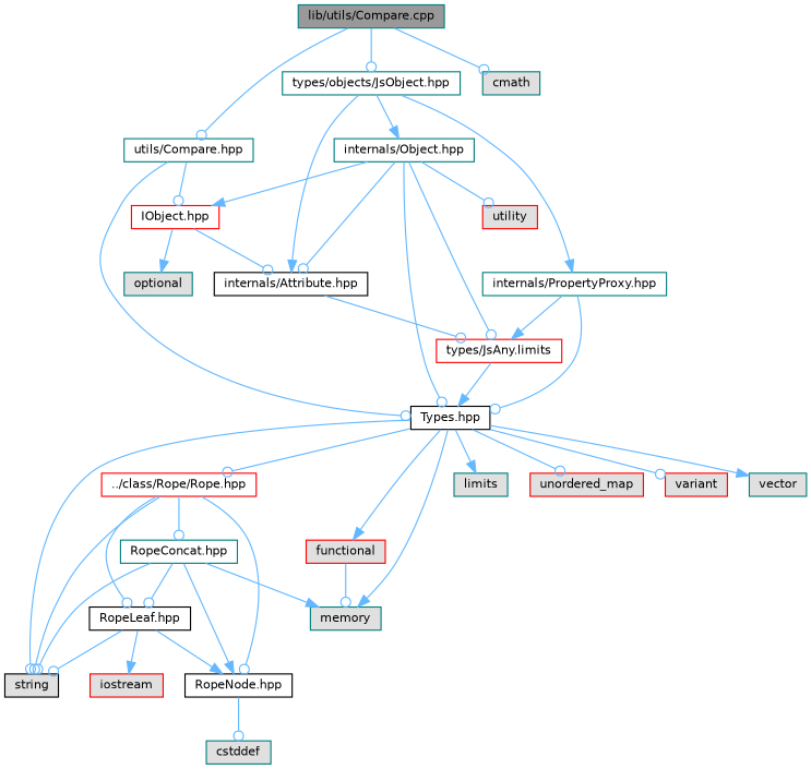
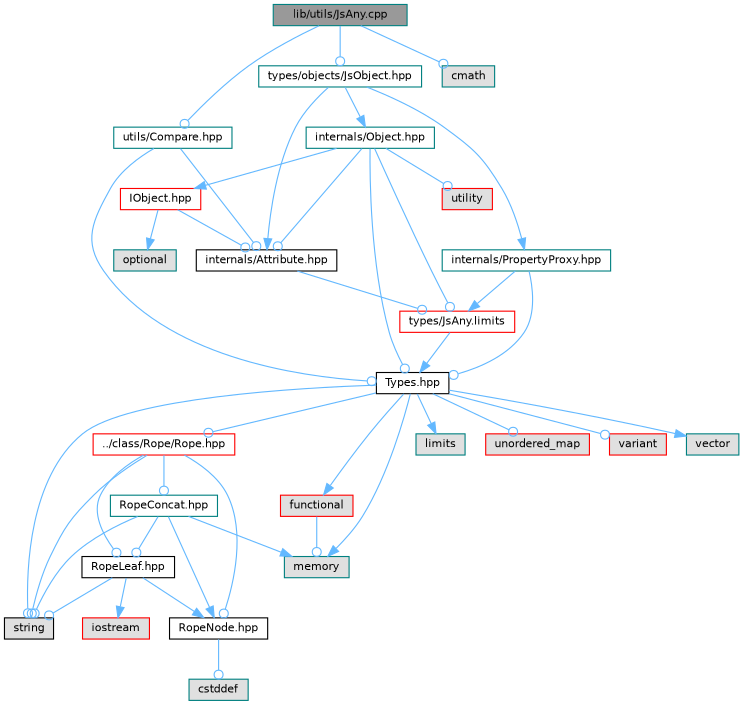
  digraph {
    node [color=teal fillcolor=white fontname=Helvetica fontsize=10 shape=box style=filled]
    edge [arrowhead=odot color=steelblue1 fontname=Helvetica fontsize=10 labelfontname=Helvetica labelfontsize=10 style=solid]
-   n1 [fillcolor=grey60 fontcolor=black height=0.2 label="lib/utils/Compare.cpp" width=0.4]
+   n1 [fillcolor=grey60 fontcolor=black height=0.2 label="lib/utils/JsAny.cpp" width=0.4]
    n2 [height=0.2 label="utils/Compare.hpp" width=0.4]
    n3 [height=0.2 label="types/objects/JsObject.hpp" width=0.4]
    n4 [fillcolor="#E0E0E0" height=0.2 label=cmath width=0.4]
    n5 [color=black height=0.2 label="internals/Attribute.hpp" width=0.4]
    n6 [color=black height=0.2 label="Types.hpp" width=0.4]
    n7 [height=0.2 label="internals/Object.hpp" width=0.4]
    n8 [height=0.2 label="internals/PropertyProxy.hpp" width=0.4]
    n9 [color=red height=0.2 label="types/JsAny.limits" width=0.4]
    n10 [color=red height=0.2 label="../class/Rope/Rope.hpp" width=0.4]
    n11 [color=black fillcolor="#E0E0E0" height=0.2 label=string width=0.4]
    n12 [fillcolor="#E0E0E0" height=0.2 label=memory width=0.4]
    n13 [color=red fillcolor="#E0E0E0" height=0.2 label=functional width=0.4]
    n14 [fillcolor="#E0E0E0" height=0.2 label=limits width=0.4]
    n15 [color=red fillcolor="#E0E0E0" height=0.2 label=unordered_map width=0.4]
    n16 [color=red fillcolor="#E0E0E0" height=0.2 label=variant width=0.4]
    n17 [fillcolor="#E0E0E0" height=0.2 label=vector width=0.4]
    n18 [height=0.2 label="RopeConcat.hpp" width=0.4]
    n19 [color=black height=0.2 label="RopeLeaf.hpp" width=0.4]
    n20 [color=black height=0.2 label="RopeNode.hpp" width=0.4]
    n21 [color=red fillcolor="#E0E0E0" height=0.2 label=iostream width=0.4]
    n22 [fillcolor="#E0E0E0" height=0.2 label=cstddef width=0.4]
    n23 [color=red height=0.2 label="IObject.hpp" width=0.4]
    n24 [color=red fillcolor="#E0E0E0" height=0.2 label=utility width=0.4]
    n25 [fillcolor="#E0E0E0" height=0.2 label=optional width=0.4]
    n1 -> n2
    n1 -> n3
    n1 -> n4
-   n2 -> n23
+   n2 -> n5
    n2 -> n6
    n3 -> n5 [arrowhead=normal]
    n3 -> n7 [arrowhead=normal]
    n3 -> n8 [arrowhead=normal]
    n5 -> n9
    n6 -> n10
    n6 -> n11
    n6 -> n12 [arrowhead=normal]
    n6 -> n13 [arrowhead=normal]
    n6 -> n14 [arrowhead=normal]
    n6 -> n15
    n6 -> n16
    n6 -> n17 [arrowhead=normal]
    n7 -> n5
    n7 -> n6
    n7 -> n9
    n7 -> n23 [arrowhead=normal]
    n7 -> n24
    n8 -> n6
    n8 -> n9 [arrowhead=normal]
    n9 -> n6 [arrowhead=normal]
    n10 -> n11
    n10 -> n18
    n10 -> n19
    n10 -> n20
    n13 -> n12
    n18 -> n11
    n18 -> n12 [arrowhead=normal]
    n18 -> n19
    n18 -> n20 [arrowhead=normal]
    n19 -> n11
    n19 -> n20 [arrowhead=normal]
    n19 -> n21 [arrowhead=normal]
    n20 -> n22
    n23 -> n5
    n23 -> n25 [arrowhead=normal]
  }
